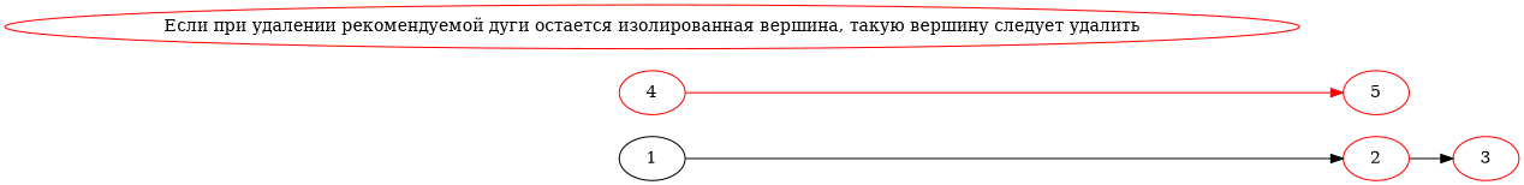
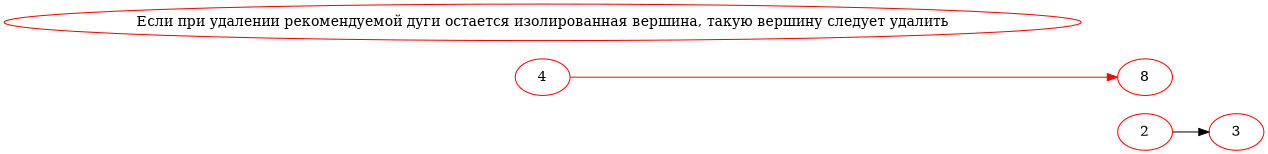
  digraph {
    rankdir=LR
    node [color=red]
    2
-   1 [color=""]
    3
    4
-   5
+   5 [label=8]
    n6 [label="Если при удалении рекомендуемой дуги остается изолированная вершина, такую вершину следует удалить"]
    2 -> 3
-   1 -> 2
    4 -> 5 [color=red]
  }
